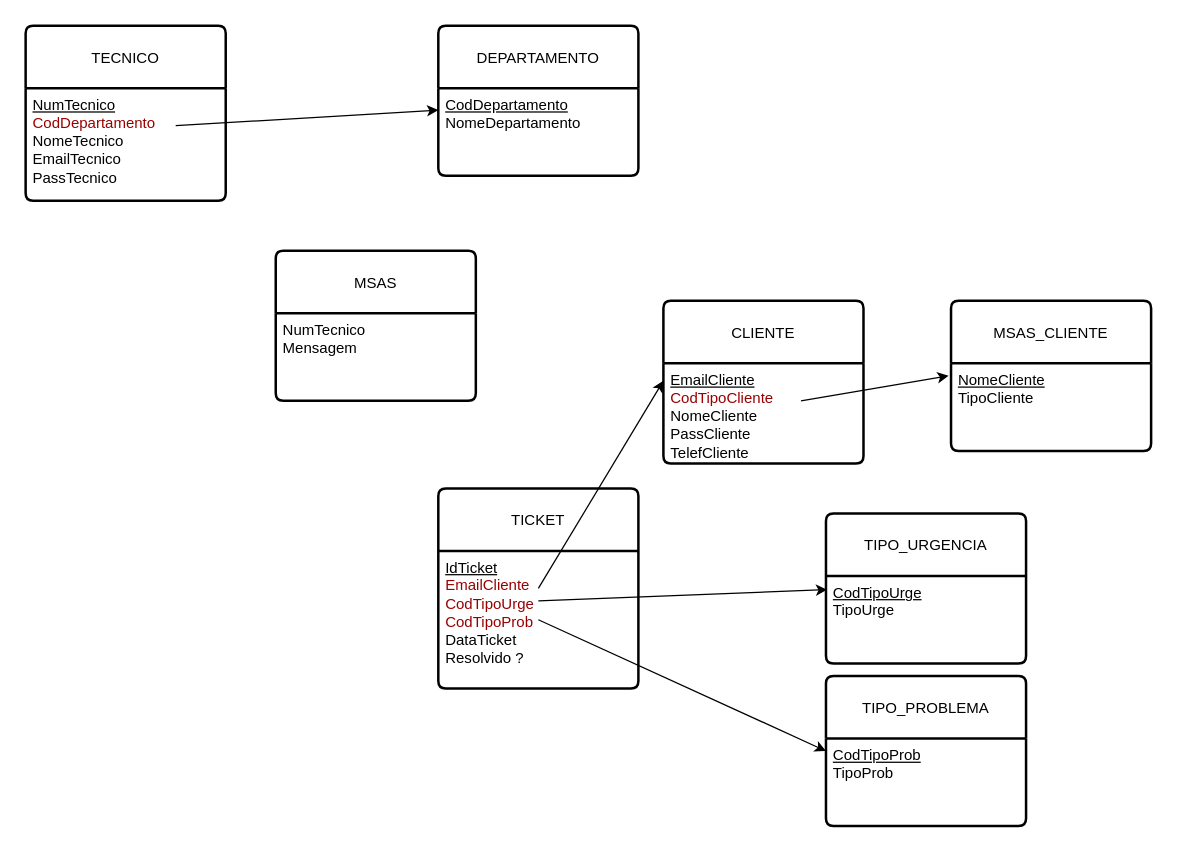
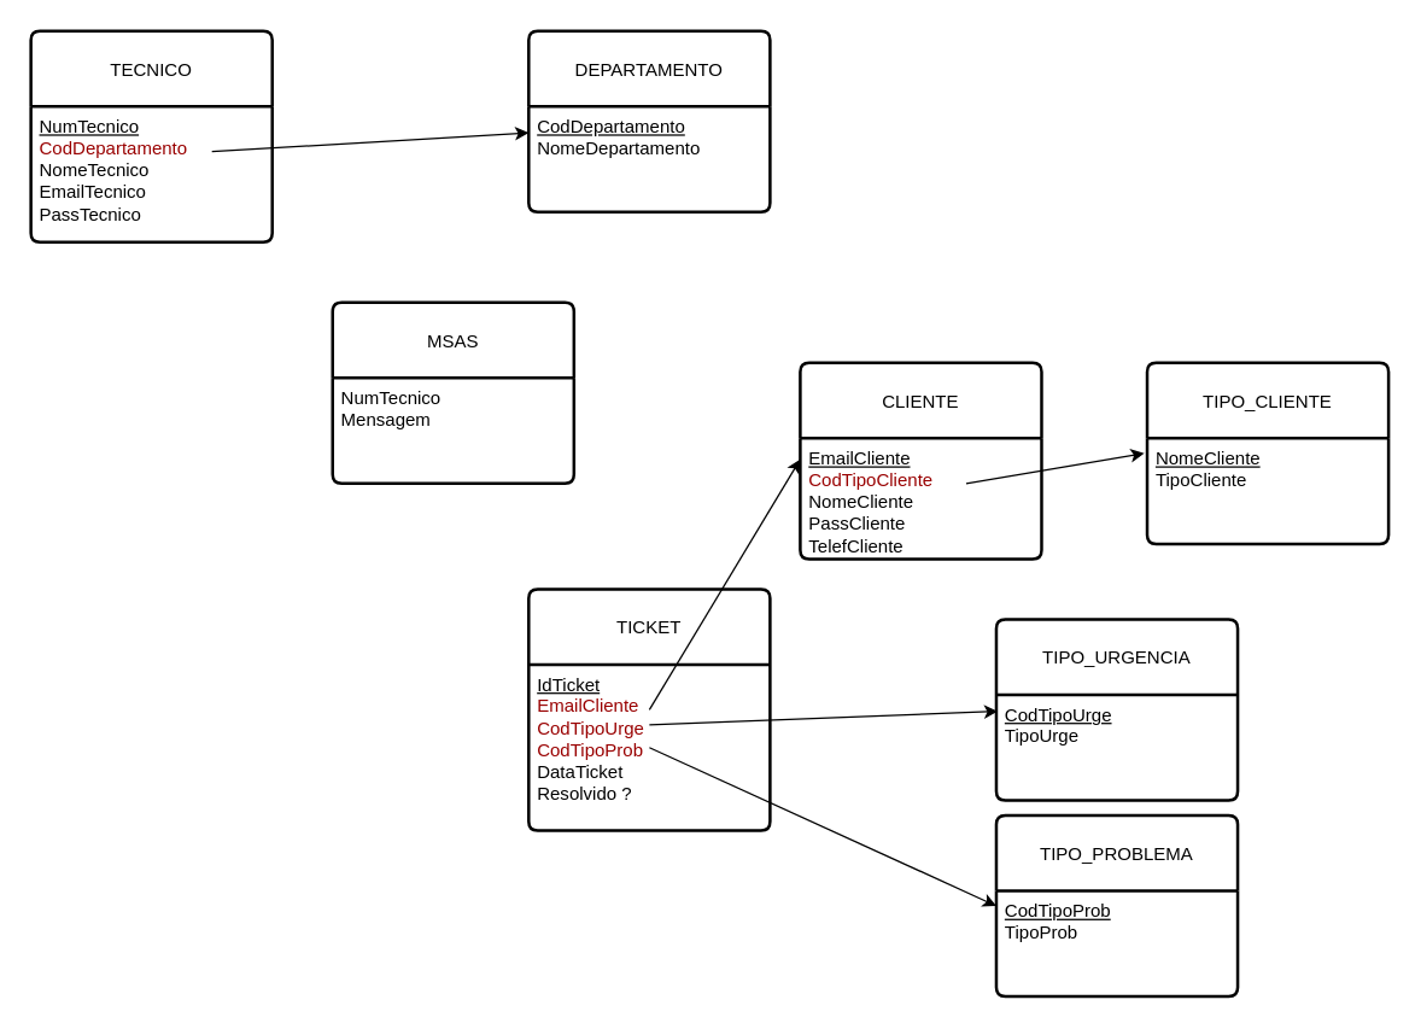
  <mxCell id="0" />
  <mxCell id="1" parent="0" />
  <mxCell id="2" value="&lt;span style=&quot;font-size: 12px;&quot;&gt;DEPARTAMENTO&lt;/span&gt;" style="swimlane;childLayout=stackLayout;horizontal=1;startSize=50;horizontalStack=0;rounded=1;fontSize=14;fontStyle=0;strokeWidth=2;resizeParent=0;resizeLast=1;shadow=0;dashed=0;align=center;arcSize=4;whiteSpace=wrap;html=1;" parent="1" vertex="1"><mxGeometry x="350" y="20" width="160" height="120" as="geometry" /></mxCell>
  <mxCell id="3" value="&lt;u&gt;CodDepartamento&lt;/u&gt;&lt;div&gt;NomeDepartamento&lt;/div&gt;" style="align=left;strokeColor=none;fillColor=none;spacingLeft=4;spacingRight=4;fontSize=12;verticalAlign=top;resizable=0;rotatable=0;part=1;html=1;whiteSpace=wrap;" parent="2" vertex="1"><mxGeometry y="50" width="160" height="70" as="geometry" /></mxCell>
  <mxCell id="4" value="&lt;span style=&quot;font-size: 12px;&quot;&gt;TECNICO&lt;/span&gt;" style="swimlane;childLayout=stackLayout;horizontal=1;startSize=50;horizontalStack=0;rounded=1;fontSize=14;fontStyle=0;strokeWidth=2;resizeParent=0;resizeLast=1;shadow=0;dashed=0;align=center;arcSize=4;whiteSpace=wrap;html=1;" parent="1" vertex="1"><mxGeometry x="20" y="20" width="160" height="140" as="geometry" /></mxCell>
  <mxCell id="5" value="" style="endArrow=classic;html=1;rounded=0;entryX=0;entryY=0.25;entryDx=0;entryDy=0;" parent="4" target="3" edge="1"><mxGeometry width="50" height="50" relative="1" as="geometry"><mxPoint x="120" y="80" as="sourcePoint" /><mxPoint x="170" y="30" as="targetPoint" /></mxGeometry></mxCell>
  <mxCell id="6" value="&lt;u&gt;NumTecnico&lt;/u&gt;&lt;div&gt;&lt;font style=&quot;color: rgb(153, 0, 0);&quot;&gt;CodDepartamento&lt;/font&gt;&lt;/div&gt;&lt;div&gt;&lt;span style=&quot;background-color: transparent; color: light-dark(rgb(0, 0, 0), rgb(255, 255, 255));&quot;&gt;NomeTecnico&lt;/span&gt;&lt;div&gt;EmailTecnico&lt;/div&gt;&lt;div&gt;PassTecnico&lt;/div&gt;&lt;/div&gt;" style="align=left;strokeColor=none;fillColor=none;spacingLeft=4;spacingRight=4;fontSize=12;verticalAlign=top;resizable=0;rotatable=0;part=1;html=1;whiteSpace=wrap;" parent="4" vertex="1"><mxGeometry y="50" width="160" height="90" as="geometry" /></mxCell>
  <mxCell id="7" value="&lt;span style=&quot;font-size: 12px;&quot;&gt;CLIENTE&lt;/span&gt;" style="swimlane;childLayout=stackLayout;horizontal=1;startSize=50;horizontalStack=0;rounded=1;fontSize=14;fontStyle=0;strokeWidth=2;resizeParent=0;resizeLast=1;shadow=0;dashed=0;align=center;arcSize=4;whiteSpace=wrap;html=1;" parent="1" vertex="1"><mxGeometry x="530" y="240" width="160" height="130" as="geometry" /></mxCell>
  <mxCell id="8" value="" style="endArrow=classic;html=1;rounded=0;entryX=-0.012;entryY=0.143;entryDx=0;entryDy=0;entryPerimeter=0;" parent="7" target="11" edge="1"><mxGeometry width="50" height="50" relative="1" as="geometry"><mxPoint x="110" y="80" as="sourcePoint" /><mxPoint x="240" y="60" as="targetPoint" /></mxGeometry></mxCell>
  <mxCell id="9" value="&lt;u&gt;EmailCliente&lt;/u&gt;&lt;div&gt;&lt;font style=&quot;color: rgb(153, 0, 0);&quot;&gt;CodTipoCliente&lt;/font&gt;&lt;br&gt;&lt;div&gt;NomeCliente&lt;/div&gt;&lt;div&gt;PassCliente&lt;/div&gt;&lt;div&gt;TelefCliente&lt;/div&gt;&lt;/div&gt;" style="align=left;strokeColor=none;fillColor=none;spacingLeft=4;spacingRight=4;fontSize=12;verticalAlign=top;resizable=0;rotatable=0;part=1;html=1;whiteSpace=wrap;" parent="7" vertex="1"><mxGeometry y="50" width="160" height="80" as="geometry" /></mxCell>
- <mxCell id="10" value="&lt;span style=&quot;font-size: 12px;&quot;&gt;MSAS_CLIENTE&lt;/span&gt;" style="swimlane;childLayout=stackLayout;horizontal=1;startSize=50;horizontalStack=0;rounded=1;fontSize=14;fontStyle=0;strokeWidth=2;resizeParent=0;resizeLast=1;shadow=0;dashed=0;align=center;arcSize=4;whiteSpace=wrap;html=1;" parent="1" vertex="1"><mxGeometry x="760" y="240" width="160" height="120" as="geometry" /></mxCell>
+ <mxCell id="10" value="&lt;span style=&quot;font-size: 12px;&quot;&gt;TIPO_CLIENTE&lt;/span&gt;" style="swimlane;childLayout=stackLayout;horizontal=1;startSize=50;horizontalStack=0;rounded=1;fontSize=14;fontStyle=0;strokeWidth=2;resizeParent=0;resizeLast=1;shadow=0;dashed=0;align=center;arcSize=4;whiteSpace=wrap;html=1;" parent="1" vertex="1"><mxGeometry x="760" y="240" width="160" height="120" as="geometry" /></mxCell>
  <mxCell id="11" value="&lt;u&gt;NomeCliente&lt;/u&gt;&lt;div&gt;TipoCliente&lt;/div&gt;" style="align=left;strokeColor=none;fillColor=none;spacingLeft=4;spacingRight=4;fontSize=12;verticalAlign=top;resizable=0;rotatable=0;part=1;html=1;whiteSpace=wrap;" parent="10" vertex="1"><mxGeometry y="50" width="160" height="70" as="geometry" /></mxCell>
  <mxCell id="12" value="&lt;span style=&quot;font-size: 12px;&quot;&gt;MSAS&lt;/span&gt;" style="swimlane;childLayout=stackLayout;horizontal=1;startSize=50;horizontalStack=0;rounded=1;fontSize=14;fontStyle=0;strokeWidth=2;resizeParent=0;resizeLast=1;shadow=0;dashed=0;align=center;arcSize=4;whiteSpace=wrap;html=1;" parent="1" vertex="1"><mxGeometry x="220" y="200" width="160" height="120" as="geometry" /></mxCell>
  <mxCell id="13" value="NumTecnico&lt;div&gt;Mensagem&lt;/div&gt;" style="align=left;strokeColor=none;fillColor=none;spacingLeft=4;spacingRight=4;fontSize=12;verticalAlign=top;resizable=0;rotatable=0;part=1;html=1;whiteSpace=wrap;" parent="12" vertex="1"><mxGeometry y="50" width="160" height="70" as="geometry" /></mxCell>
  <mxCell id="14" value="&lt;span style=&quot;font-size: 12px;&quot;&gt;TIPO_PROBLEMA&lt;/span&gt;" style="swimlane;childLayout=stackLayout;horizontal=1;startSize=50;horizontalStack=0;rounded=1;fontSize=14;fontStyle=0;strokeWidth=2;resizeParent=0;resizeLast=1;shadow=0;dashed=0;align=center;arcSize=4;whiteSpace=wrap;html=1;" parent="1" vertex="1"><mxGeometry x="660" y="540" width="160" height="120" as="geometry" /></mxCell>
  <mxCell id="15" value="&lt;u&gt;CodTipoProb&lt;/u&gt;&lt;div&gt;TipoProb&lt;/div&gt;" style="align=left;strokeColor=none;fillColor=none;spacingLeft=4;spacingRight=4;fontSize=12;verticalAlign=top;resizable=0;rotatable=0;part=1;html=1;whiteSpace=wrap;" parent="14" vertex="1"><mxGeometry y="50" width="160" height="70" as="geometry" /></mxCell>
  <mxCell id="16" value="&lt;span style=&quot;font-size: 12px;&quot;&gt;TIPO_URGENCIA&lt;/span&gt;" style="swimlane;childLayout=stackLayout;horizontal=1;startSize=50;horizontalStack=0;rounded=1;fontSize=14;fontStyle=0;strokeWidth=2;resizeParent=0;resizeLast=1;shadow=0;dashed=0;align=center;arcSize=4;whiteSpace=wrap;html=1;" parent="1" vertex="1"><mxGeometry x="660" y="410" width="160" height="120" as="geometry" /></mxCell>
  <mxCell id="17" value="&lt;u&gt;CodTipoUrge&lt;/u&gt;&lt;div&gt;TipoUrge&lt;/div&gt;" style="align=left;strokeColor=none;fillColor=none;spacingLeft=4;spacingRight=4;fontSize=12;verticalAlign=top;resizable=0;rotatable=0;part=1;html=1;whiteSpace=wrap;" parent="16" vertex="1"><mxGeometry y="50" width="160" height="70" as="geometry" /></mxCell>
  <mxCell id="18" value="&lt;span style=&quot;font-size: 12px;&quot;&gt;TICKET&lt;/span&gt;" style="swimlane;childLayout=stackLayout;horizontal=1;startSize=50;horizontalStack=0;rounded=1;fontSize=14;fontStyle=0;strokeWidth=2;resizeParent=0;resizeLast=1;shadow=0;dashed=0;align=center;arcSize=4;whiteSpace=wrap;html=1;" parent="1" vertex="1"><mxGeometry x="350" y="390" width="160" height="160" as="geometry" /></mxCell>
  <mxCell id="19" value="" style="endArrow=classic;html=1;rounded=0;entryX=0.006;entryY=0.157;entryDx=0;entryDy=0;entryPerimeter=0;" edge="1" parent="18" target="17"><mxGeometry width="50" height="50" relative="1" as="geometry"><mxPoint x="80" y="90" as="sourcePoint" /><mxPoint x="130" y="40" as="targetPoint" /></mxGeometry></mxCell>
  <mxCell id="20" value="" style="endArrow=classic;html=1;rounded=0;entryX=0;entryY=0.5;entryDx=0;entryDy=0;" edge="1" parent="18" target="14"><mxGeometry width="50" height="50" relative="1" as="geometry"><mxPoint x="80" y="105" as="sourcePoint" /><mxPoint x="130" y="55" as="targetPoint" /></mxGeometry></mxCell>
  <mxCell id="21" value="&lt;u&gt;IdTicket&lt;/u&gt;&lt;div&gt;&lt;font style=&quot;color: rgb(153, 0, 0);&quot;&gt;EmailCliente&lt;/font&gt;&lt;/div&gt;&lt;div&gt;&lt;font color=&quot;#990000&quot;&gt;CodTipoUrge&lt;/font&gt;&lt;/div&gt;&lt;div&gt;&lt;font color=&quot;#990000&quot;&gt;CodTipoProb&lt;br&gt;&lt;/font&gt;&lt;div&gt;DataTicket&lt;/div&gt;&lt;div&gt;Resolvido ?&lt;/div&gt;&lt;/div&gt;" style="align=left;strokeColor=none;fillColor=none;spacingLeft=4;spacingRight=4;fontSize=12;verticalAlign=top;resizable=0;rotatable=0;part=1;html=1;whiteSpace=wrap;" parent="18" vertex="1"><mxGeometry y="50" width="160" height="110" as="geometry" /></mxCell>
  <mxCell id="22" value="" style="endArrow=classic;html=1;rounded=0;entryX=0;entryY=0.175;entryDx=0;entryDy=0;entryPerimeter=0;" edge="1" parent="1" target="9"><mxGeometry width="50" height="50" relative="1" as="geometry"><mxPoint x="430" y="470" as="sourcePoint" /><mxPoint x="520.96" y="304" as="targetPoint" /></mxGeometry></mxCell>
